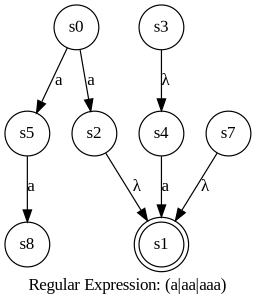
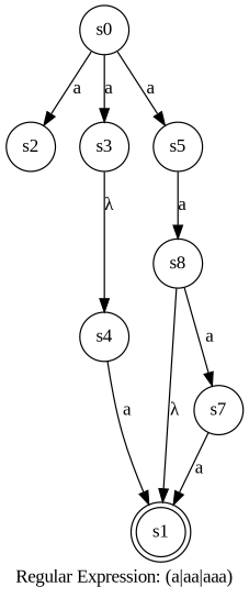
  digraph {
    fontname="Liberation Serif"
    label="Regular Expression: (a|aa|aaa)"
    rankdir=TB
    node [fontname="Liberation Serif" shape=circle]
    edge [fontname="Liberation Serif"]
    s1 [shape=doublecircle]
    s0
    s2
    s3
    s5
    s4
    n7 [label=s8]
    s7
    s0 -> s2 [label=a]
+   s0 -> s3 [label=a]
    s0 -> s5 [label=a]
-   s2 -> s1 [label="λ"]
+   n7 -> s1 [label="λ"]
    s3 -> s4 [label="λ"]
    s5 -> n7 [label=a]
    s4 -> s1 [label=a]
-   s7 -> s1 [label="λ"]
+   n7 -> s7 [label=a]
+   s7 -> s1 [label=a]
  }
